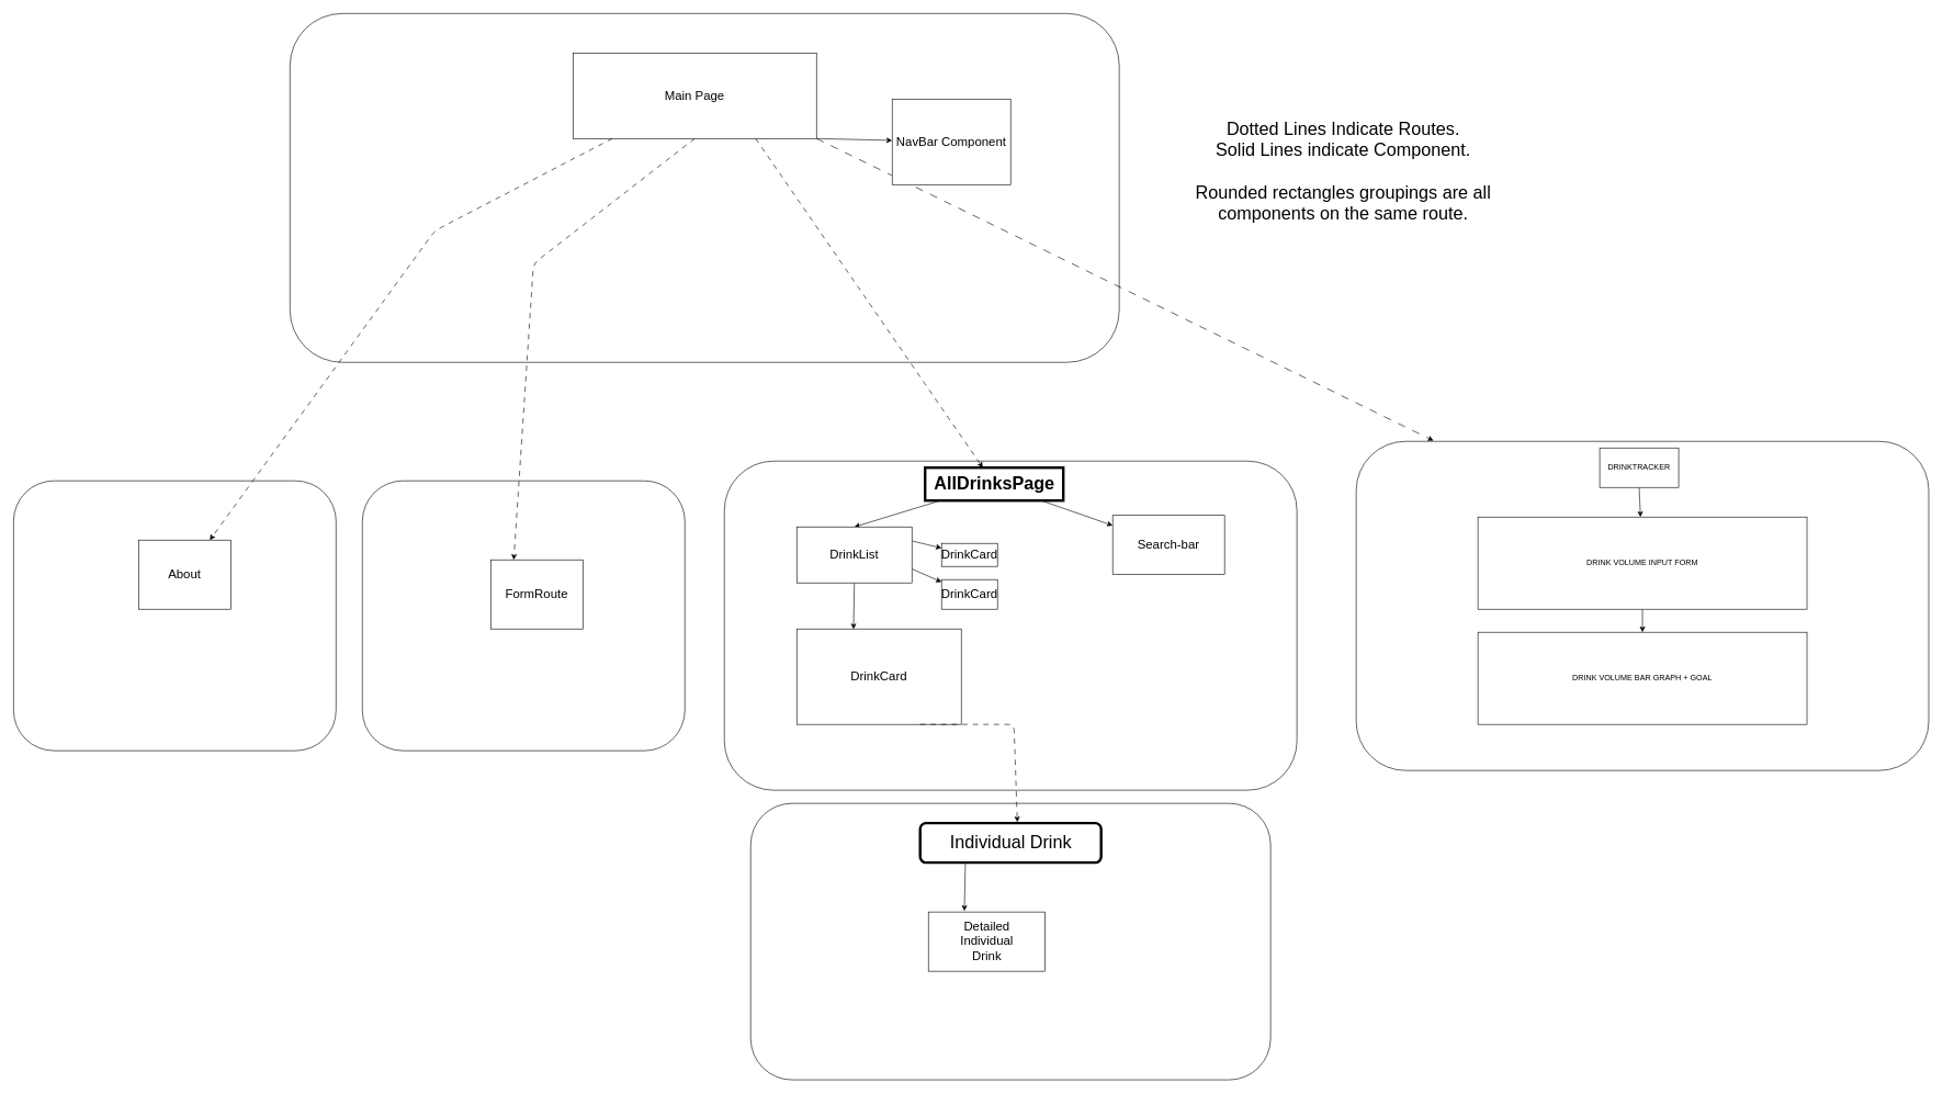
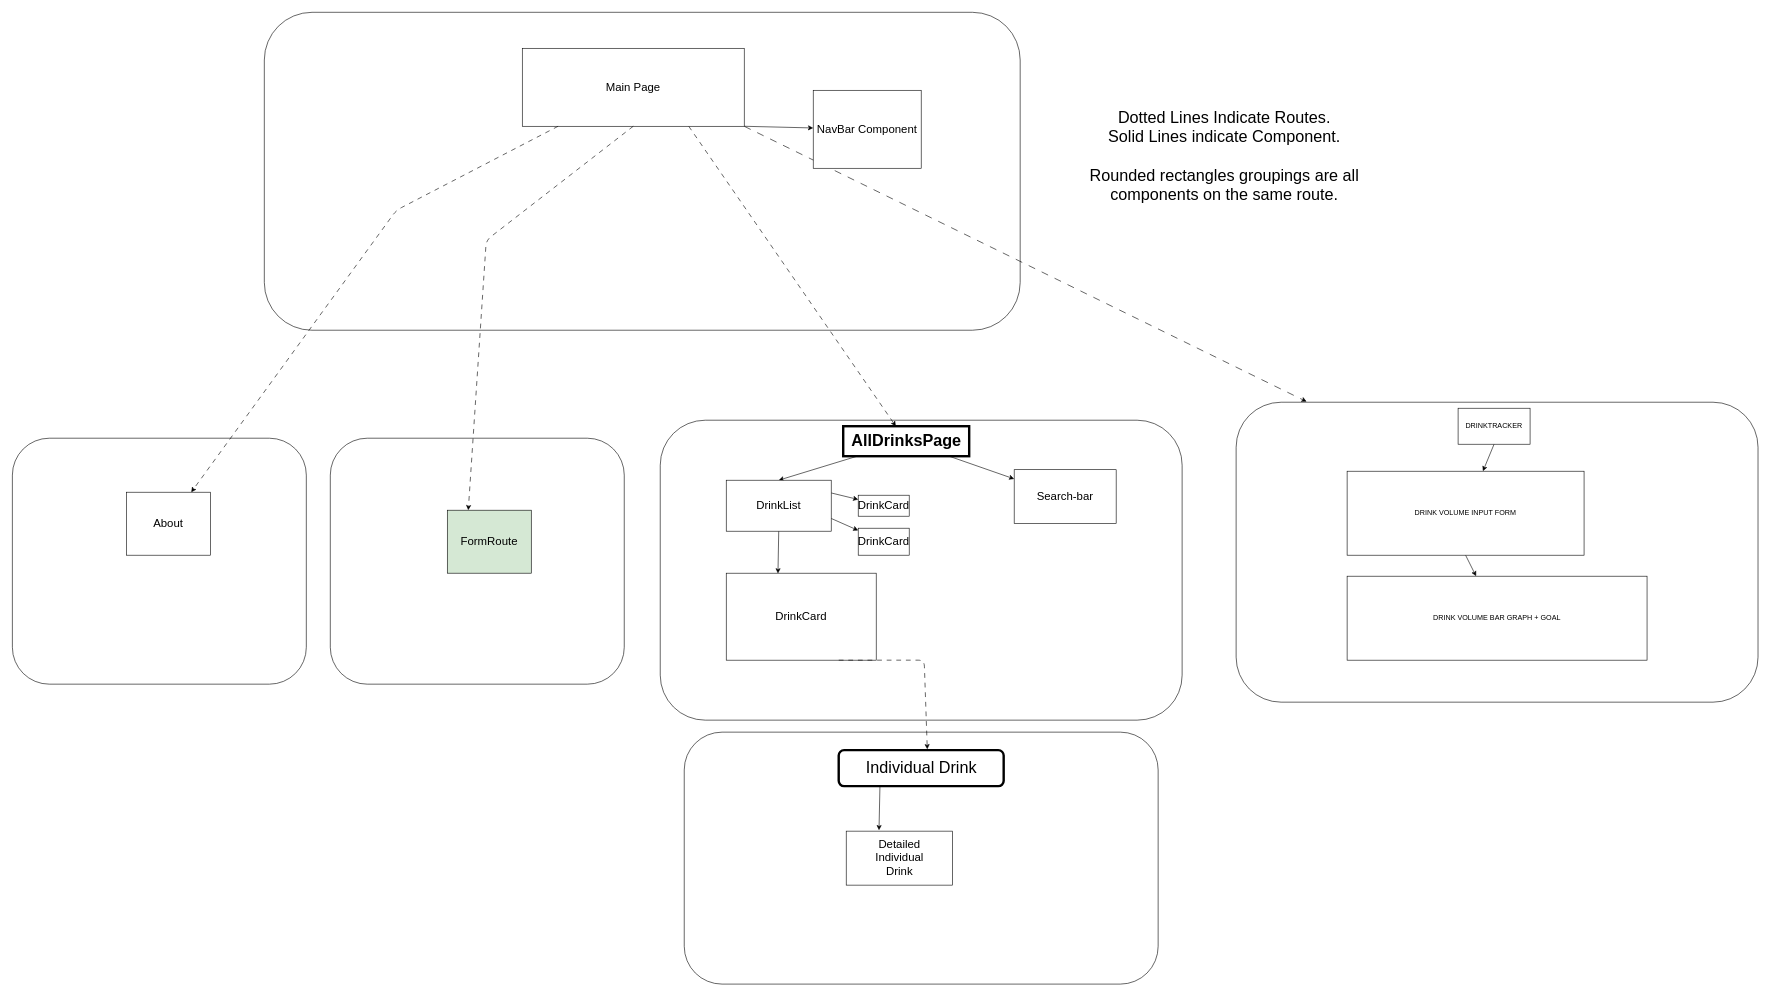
  <mxCell id="0" />
  <mxCell id="1" parent="0" />
  <mxCell id="2" value="" style="rounded=1;whiteSpace=wrap;html=1;fontSize=19;" parent="1" vertex="1"><mxGeometry x="1100" y="700" width="870" height="500" as="geometry" /></mxCell>
  <mxCell id="3" value="" style="rounded=1;whiteSpace=wrap;html=1;fontSize=19;" parent="1" vertex="1"><mxGeometry x="20" y="730" width="490" height="410" as="geometry" /></mxCell>
  <mxCell id="4" value="" style="rounded=1;whiteSpace=wrap;html=1;fontSize=19;" parent="1" vertex="1"><mxGeometry x="440" y="20" width="1260" height="530" as="geometry" /></mxCell>
  <mxCell id="5" style="edgeStyle=none;html=1;fontSize=27;entryX=0.5;entryY=0;entryDx=0;entryDy=0;" parent="1" source="13" target="17" edge="1"><mxGeometry relative="1" as="geometry" /></mxCell>
  <mxCell id="6" style="edgeStyle=none;html=1;exitX=0.75;exitY=1;exitDx=0;exitDy=0;fontSize=27;dashed=1;dashPattern=8 8;" parent="1" source="9" target="13" edge="1"><mxGeometry relative="1" as="geometry" /></mxCell>
  <mxCell id="7" style="edgeStyle=none;html=1;exitX=1;exitY=1;exitDx=0;exitDy=0;fontSize=27;" parent="1" source="9" target="29" edge="1"><mxGeometry relative="1" as="geometry" /></mxCell>
  <mxCell id="8" style="edgeStyle=none;html=1;exitX=1;exitY=1;exitDx=0;exitDy=0;entryX=0.135;entryY=-0.002;entryDx=0;entryDy=0;entryPerimeter=0;dashed=1;dashPattern=12 12;" edge="1" parent="1" source="9" target="32"><mxGeometry relative="1" as="geometry" /></mxCell>
  <mxCell id="9" value="Main Page" style="whiteSpace=wrap;html=1;fontSize=19;" parent="1" vertex="1"><mxGeometry x="870" y="80" width="370" height="130" as="geometry" /></mxCell>
  <mxCell id="10" value="About" style="whiteSpace=wrap;html=1;fontSize=19;" parent="1" vertex="1"><mxGeometry x="210" y="820" width="140" height="105" as="geometry" /></mxCell>
  <mxCell id="11" style="edgeStyle=none;html=1;fontSize=19;dashed=1;dashPattern=8 8;" parent="1" source="9" target="10" edge="1"><mxGeometry relative="1" as="geometry"><Array as="points"><mxPoint x="660" y="350" /></Array></mxGeometry></mxCell>
  <mxCell id="12" value="DrinkCard" style="whiteSpace=wrap;html=1;fontSize=19;" parent="1" vertex="1"><mxGeometry x="1210" y="955" width="250" height="145" as="geometry" /></mxCell>
  <mxCell id="13" value="AllDrinksPage" style="text;html=1;align=center;verticalAlign=middle;resizable=0;points=[];autosize=1;strokeColor=default;fillColor=none;fontSize=27;fontStyle=1;strokeWidth=4;" parent="1" vertex="1"><mxGeometry x="1405" y="710" width="210" height="50" as="geometry" /></mxCell>
  <mxCell id="14" style="edgeStyle=none;html=1;exitX=0.5;exitY=1;exitDx=0;exitDy=0;fontSize=27;entryX=0.345;entryY=0.003;entryDx=0;entryDy=0;entryPerimeter=0;" parent="1" source="17" target="12" edge="1"><mxGeometry relative="1" as="geometry" /></mxCell>
  <mxCell id="15" style="edgeStyle=none;html=1;exitX=1;exitY=0.25;exitDx=0;exitDy=0;fontSize=27;" parent="1" source="17" target="28" edge="1"><mxGeometry relative="1" as="geometry" /></mxCell>
  <mxCell id="16" style="edgeStyle=none;html=1;exitX=1;exitY=0.75;exitDx=0;exitDy=0;" parent="1" source="17" target="27" edge="1"><mxGeometry relative="1" as="geometry" /></mxCell>
  <mxCell id="17" value="DrinkList" style="whiteSpace=wrap;html=1;fontSize=19;" parent="1" vertex="1"><mxGeometry x="1210" y="800" width="175" height="85" as="geometry" /></mxCell>
  <mxCell id="18" value="Dotted Lines Indicate Routes.&lt;br&gt;Solid Lines indicate Component.&lt;br&gt;&lt;br&gt;Rounded rectangles groupings are all&lt;br&gt;components on the same route." style="text;html=1;align=center;verticalAlign=middle;resizable=0;points=[];autosize=1;strokeColor=none;fillColor=none;fontSize=27;" parent="1" vertex="1"><mxGeometry x="1805" y="170" width="470" height="180" as="geometry" /></mxCell>
  <mxCell id="19" value="" style="rounded=1;whiteSpace=wrap;html=1;fontSize=19;" parent="1" vertex="1"><mxGeometry x="550" y="730" width="490" height="410" as="geometry" /></mxCell>
- <mxCell id="20" value="FormRoute" style="whiteSpace=wrap;html=1;fontSize=19;" parent="1" vertex="1"><mxGeometry x="745" y="850" width="140" height="105" as="geometry" /></mxCell>
+ <mxCell id="20" value="FormRoute" style="whiteSpace=wrap;html=1;fontSize=19;fillColor=#d5e8d4;" parent="1" vertex="1"><mxGeometry x="745" y="850" width="140" height="105" as="geometry" /></mxCell>
  <mxCell id="21" style="edgeStyle=none;html=1;exitX=0.5;exitY=1;exitDx=0;exitDy=0;entryX=0.25;entryY=0;entryDx=0;entryDy=0;dashed=1;dashPattern=8 8;fontSize=27;" parent="1" source="9" target="20" edge="1"><mxGeometry relative="1" as="geometry"><Array as="points"><mxPoint x="810" y="400" /></Array></mxGeometry></mxCell>
  <mxCell id="22" value="" style="rounded=1;whiteSpace=wrap;html=1;fontSize=19;" parent="1" vertex="1"><mxGeometry x="1140" y="1220" width="790" height="420" as="geometry" /></mxCell>
  <mxCell id="23" style="edgeStyle=none;html=1;exitX=0.25;exitY=1;exitDx=0;exitDy=0;fontSize=27;entryX=0.308;entryY=-0.016;entryDx=0;entryDy=0;entryPerimeter=0;" parent="1" source="24" target="26" edge="1"><mxGeometry relative="1" as="geometry" /></mxCell>
  <mxCell id="24" value="Individual Drink" style="rounded=1;whiteSpace=wrap;html=1;strokeColor=default;strokeWidth=4;fontSize=27;" parent="1" vertex="1"><mxGeometry x="1397.5" y="1250" width="275" height="60" as="geometry" /></mxCell>
  <mxCell id="25" style="edgeStyle=none;html=1;exitX=0.75;exitY=1;exitDx=0;exitDy=0;dashed=1;dashPattern=8 8;fontSize=27;entryX=0.537;entryY=-0.024;entryDx=0;entryDy=0;entryPerimeter=0;" parent="1" source="12" target="24" edge="1"><mxGeometry relative="1" as="geometry"><Array as="points"><mxPoint x="1540" y="1100" /></Array></mxGeometry></mxCell>
  <mxCell id="26" value="Detailed&lt;br&gt;Individual&lt;br&gt;Drink" style="whiteSpace=wrap;html=1;fontSize=19;" parent="1" vertex="1"><mxGeometry x="1410" y="1385" width="177.5" height="90" as="geometry" /></mxCell>
  <mxCell id="27" value="DrinkCard" style="whiteSpace=wrap;html=1;fontSize=19;" parent="1" vertex="1"><mxGeometry x="1430" y="880" width="85" height="45" as="geometry" /></mxCell>
  <mxCell id="28" value="DrinkCard" style="whiteSpace=wrap;html=1;fontSize=19;" parent="1" vertex="1"><mxGeometry x="1430" y="825" width="85" height="35" as="geometry" /></mxCell>
  <mxCell id="29" value="NavBar Component" style="whiteSpace=wrap;html=1;fontSize=19;" parent="1" vertex="1"><mxGeometry x="1355" y="150" width="180" height="130" as="geometry" /></mxCell>
  <mxCell id="30" value="Search-bar" style="whiteSpace=wrap;html=1;fontSize=19;" parent="1" vertex="1"><mxGeometry x="1690" y="782.5" width="170" height="90" as="geometry" /></mxCell>
  <mxCell id="31" value="" style="endArrow=classic;html=1;" parent="1" source="13" target="30" edge="1"><mxGeometry width="50" height="50" relative="1" as="geometry"><mxPoint x="1700" y="770" as="sourcePoint" /><mxPoint x="1750" y="720" as="targetPoint" /></mxGeometry></mxCell>
  <mxCell id="32" value="" style="rounded=1;whiteSpace=wrap;html=1;fontSize=19;" vertex="1" parent="1"><mxGeometry x="2060" y="670" width="870" height="500" as="geometry" /></mxCell>
  <mxCell id="33" style="edgeStyle=none;html=1;exitX=0.5;exitY=1;exitDx=0;exitDy=0;" edge="1" parent="1" source="34" target="37"><mxGeometry relative="1" as="geometry" /></mxCell>
- <mxCell id="34" value="DRINK VOLUME INPUT FORM" style="whiteSpace=wrap;html=1;" vertex="1" parent="1"><mxGeometry x="2245" y="785" width="500" height="140" as="geometry" /></mxCell>
+ <mxCell id="34" value="DRINK VOLUME INPUT FORM" style="whiteSpace=wrap;html=1;" vertex="1" parent="1"><mxGeometry x="2245" y="785" width="395" height="140" as="geometry" /></mxCell>
  <mxCell id="35" style="edgeStyle=none;html=1;exitX=0.5;exitY=1;exitDx=0;exitDy=0;" edge="1" parent="1" source="36" target="34"><mxGeometry relative="1" as="geometry" /></mxCell>
  <mxCell id="36" value="DRINKTRACKER" style="whiteSpace=wrap;html=1;" vertex="1" parent="1"><mxGeometry x="2430" y="680" width="120" height="60" as="geometry" /></mxCell>
  <mxCell id="37" value="DRINK VOLUME BAR GRAPH + GOAL" style="whiteSpace=wrap;html=1;" vertex="1" parent="1"><mxGeometry x="2245" y="960" width="500" height="140" as="geometry" /></mxCell>
